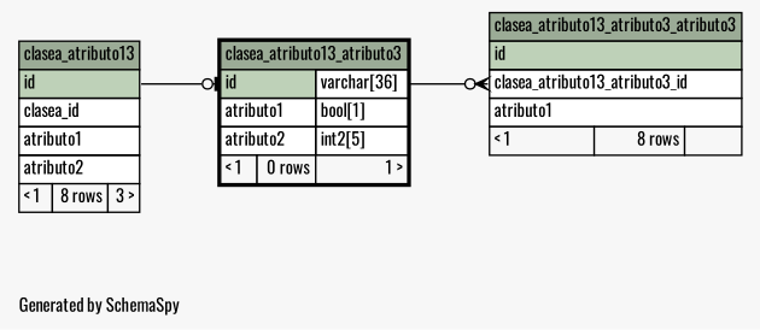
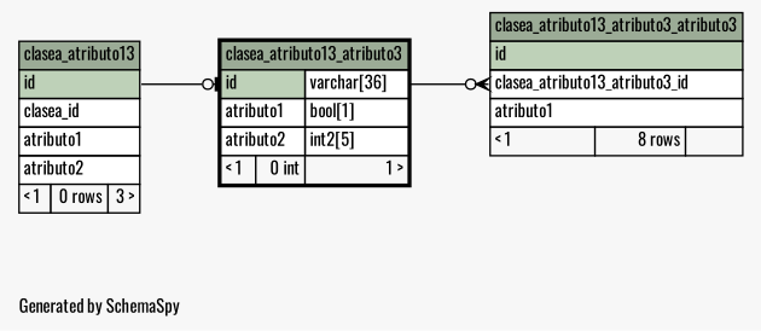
  digraph {
    bgcolor="#f7f7f7"
    fontname=Oswald
    fontsize=11
    label="\nGenerated by SchemaSpy"
    labeljust=l
    nodesep=0.18
    rankdir=RL
    ranksep=0.46
    node [fontname=Oswald fontsize=11 shape=plaintext]
    edge [arrowhead=none arrowsize=0.8 dir=back fontname=Oswald]
-   n1 [label=<     <TABLE BORDER="2" CELLBORDER="1" CELLSPACING="0" BGCOLOR="#ffffff">       <TR><TD COLSPAN="3" BGCOLOR="#9bab96" ALIGN="CENTER">clasea_atributo13_atributo3</TD></TR>       <TR><TD PORT="id" COLSPAN="2" BGCOLOR="#bed1b8" ALIGN="LEFT">id</TD><TD PORT="id.type" ALIGN="LEFT">varchar[36]</TD></TR>       <TR><TD PORT="atributo1" COLSPAN="2" ALIGN="LEFT">atributo1</TD><TD PORT="atributo1.type" ALIGN="LEFT">bool[1]</TD></TR>       <TR><TD PORT="atributo2" COLSPAN="2" ALIGN="LEFT">atributo2</TD><TD PORT="atributo2.type" ALIGN="LEFT">int2[5]</TD></TR>       <TR><TD ALIGN="LEFT" BGCOLOR="#f7f7f7">&lt; 1</TD><TD ALIGN="RIGHT" BGCOLOR="#f7f7f7">0 rows</TD><TD ALIGN="RIGHT" BGCOLOR="#f7f7f7">1 &gt;</TD></TR>     </TABLE>>]
-   n2 [label=<     <TABLE BORDER="0" CELLBORDER="1" CELLSPACING="0" BGCOLOR="#ffffff">       <TR><TD COLSPAN="3" BGCOLOR="#9bab96" ALIGN="CENTER">clasea_atributo13</TD></TR>       <TR><TD PORT="id" COLSPAN="3" BGCOLOR="#bed1b8" ALIGN="LEFT">id</TD></TR>       <TR><TD PORT="clasea_id" COLSPAN="3" ALIGN="LEFT">clasea_id</TD></TR>       <TR><TD PORT="atributo1" COLSPAN="3" ALIGN="LEFT">atributo1</TD></TR>       <TR><TD PORT="atributo2" COLSPAN="3" ALIGN="LEFT">atributo2</TD></TR>       <TR><TD ALIGN="LEFT" BGCOLOR="#f7f7f7">&lt; 1</TD><TD ALIGN="RIGHT" BGCOLOR="#f7f7f7">8 rows</TD><TD ALIGN="RIGHT" BGCOLOR="#f7f7f7">3 &gt;</TD></TR>     </TABLE>>]
+   n1 [label=<     <TABLE BORDER="2" CELLBORDER="1" CELLSPACING="0" BGCOLOR="#ffffff">       <TR><TD COLSPAN="3" BGCOLOR="#9bab96" ALIGN="CENTER">clasea_atributo13_atributo3</TD></TR>       <TR><TD PORT="id" COLSPAN="2" BGCOLOR="#bed1b8" ALIGN="LEFT">id</TD><TD PORT="id.type" ALIGN="LEFT">varchar[36]</TD></TR>       <TR><TD PORT="atributo1" COLSPAN="2" ALIGN="LEFT">atributo1</TD><TD PORT="atributo1.type" ALIGN="LEFT">bool[1]</TD></TR>       <TR><TD PORT="atributo2" COLSPAN="2" ALIGN="LEFT">atributo2</TD><TD PORT="atributo2.type" ALIGN="LEFT">int2[5]</TD></TR>       <TR><TD ALIGN="LEFT" BGCOLOR="#f7f7f7">&lt; 1</TD><TD ALIGN="RIGHT" BGCOLOR="#f7f7f7">0 int</TD><TD ALIGN="RIGHT" BGCOLOR="#f7f7f7">1 &gt;</TD></TR>     </TABLE>>]
+   n2 [label=<     <TABLE BORDER="0" CELLBORDER="1" CELLSPACING="0" BGCOLOR="#ffffff">       <TR><TD COLSPAN="3" BGCOLOR="#9bab96" ALIGN="CENTER">clasea_atributo13</TD></TR>       <TR><TD PORT="id" COLSPAN="3" BGCOLOR="#bed1b8" ALIGN="LEFT">id</TD></TR>       <TR><TD PORT="clasea_id" COLSPAN="3" ALIGN="LEFT">clasea_id</TD></TR>       <TR><TD PORT="atributo1" COLSPAN="3" ALIGN="LEFT">atributo1</TD></TR>       <TR><TD PORT="atributo2" COLSPAN="3" ALIGN="LEFT">atributo2</TD></TR>       <TR><TD ALIGN="LEFT" BGCOLOR="#f7f7f7">&lt; 1</TD><TD ALIGN="RIGHT" BGCOLOR="#f7f7f7">0 rows</TD><TD ALIGN="RIGHT" BGCOLOR="#f7f7f7">3 &gt;</TD></TR>     </TABLE>>]
    n3 [label=<     <TABLE BORDER="0" CELLBORDER="1" CELLSPACING="0" BGCOLOR="#ffffff">       <TR><TD COLSPAN="3" BGCOLOR="#9bab96" ALIGN="CENTER">clasea_atributo13_atributo3_atributo3</TD></TR>       <TR><TD PORT="id" COLSPAN="3" BGCOLOR="#bed1b8" ALIGN="LEFT">id</TD></TR>       <TR><TD PORT="clasea_atributo13_atributo3_id" COLSPAN="3" ALIGN="LEFT">clasea_atributo13_atributo3_id</TD></TR>       <TR><TD PORT="atributo1" COLSPAN="3" ALIGN="LEFT">atributo1</TD></TR>       <TR><TD ALIGN="LEFT" BGCOLOR="#f7f7f7">&lt; 1</TD><TD ALIGN="RIGHT" BGCOLOR="#f7f7f7">8 rows</TD><TD ALIGN="RIGHT" BGCOLOR="#f7f7f7">  </TD></TR>     </TABLE>>]
    n1 -> n2 [arrowtail=teeodot headport="id:e" tailport="id:w"]
    n3 -> n1 [arrowtail=crowodot headport="id.type:e" tailport="clasea_atributo13_atributo3_id:w"]
  }
